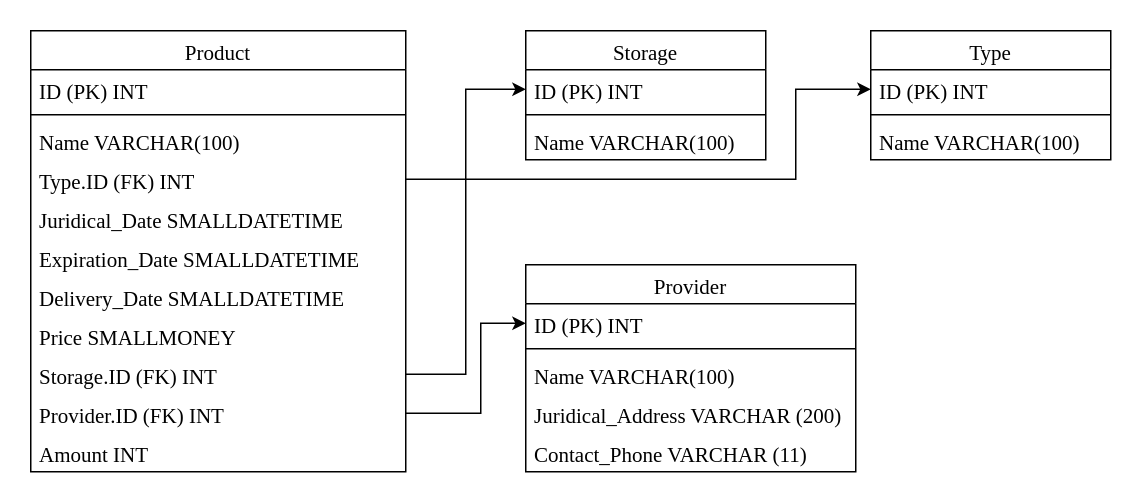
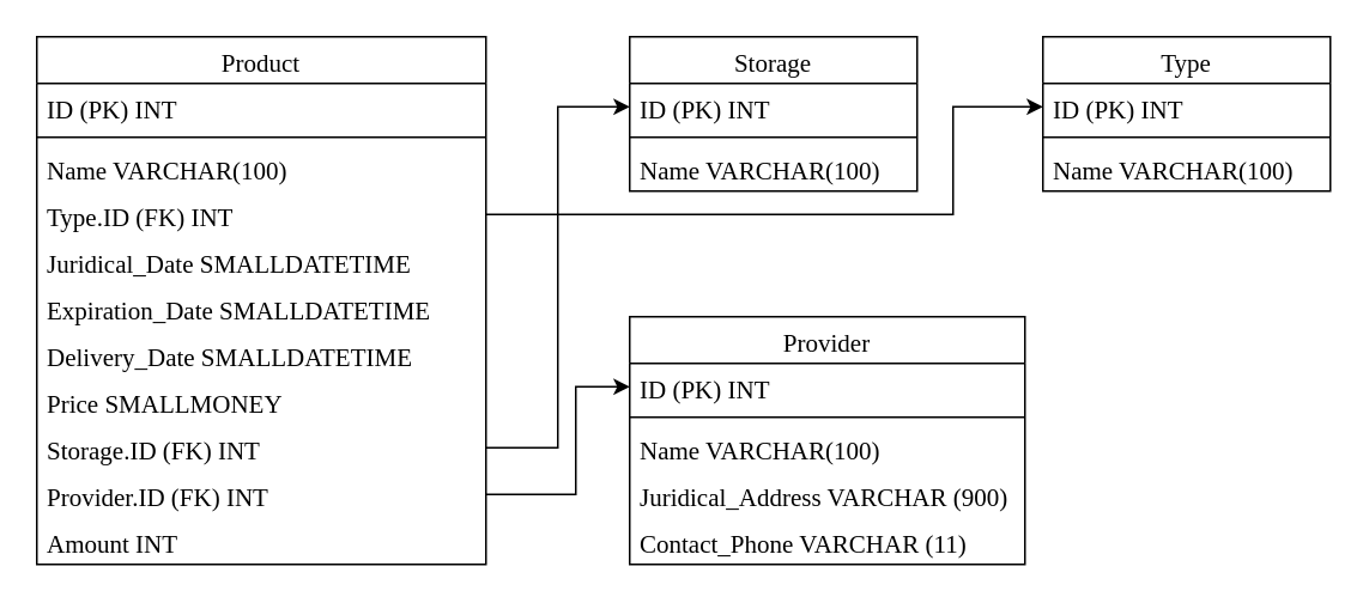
  <mxCell id="0" />
  <mxCell id="1" parent="0" />
  <mxCell id="2" value="Product" style="swimlane;fontStyle=0;align=center;verticalAlign=top;childLayout=stackLayout;horizontal=1;startSize=26;horizontalStack=0;resizeParent=1;resizeLast=0;collapsible=1;marginBottom=0;rounded=0;shadow=0;strokeWidth=1;fontFamily=Times New Roman;fontSize=14;" vertex="1" parent="1"><mxGeometry x="20" y="20" width="250" height="294" as="geometry"><mxRectangle x="230" y="140" width="160" height="26" as="alternateBounds" /></mxGeometry></mxCell>
  <mxCell id="3" value="ID (PK) INT" style="text;align=left;verticalAlign=top;spacingLeft=4;spacingRight=4;overflow=hidden;rotatable=0;points=[[0,0.5],[1,0.5]];portConstraint=eastwest;fontFamily=Times New Roman;fontSize=14;" vertex="1" parent="2"><mxGeometry y="26" width="250" height="26" as="geometry" /></mxCell>
  <mxCell id="4" value="" style="line;strokeWidth=1;fillColor=none;align=left;verticalAlign=middle;spacingTop=-1;spacingLeft=3;spacingRight=3;rotatable=0;labelPosition=right;points=[];portConstraint=eastwest;" vertex="1" parent="2"><mxGeometry y="52" width="250" height="8" as="geometry" /></mxCell>
  <mxCell id="5" value="Name VARCHAR(100)" style="text;align=left;verticalAlign=top;spacingLeft=4;spacingRight=4;overflow=hidden;rotatable=0;points=[[0,0.5],[1,0.5]];portConstraint=eastwest;rounded=0;shadow=0;html=0;fontFamily=Times New Roman;fontSize=14;" vertex="1" parent="2"><mxGeometry y="60" width="250" height="26" as="geometry" /></mxCell>
  <mxCell id="6" value="Type.ID (FK) INT" style="text;align=left;verticalAlign=top;spacingLeft=4;spacingRight=4;overflow=hidden;rotatable=0;points=[[0,0.5],[1,0.5]];portConstraint=eastwest;rounded=0;shadow=0;html=0;fontFamily=Times New Roman;fontSize=14;" vertex="1" parent="2"><mxGeometry y="86" width="250" height="26" as="geometry" /></mxCell>
  <mxCell id="7" value="Juridical_Date SMALLDATETIME" style="text;align=left;verticalAlign=top;spacingLeft=4;spacingRight=4;overflow=hidden;rotatable=0;points=[[0,0.5],[1,0.5]];portConstraint=eastwest;rounded=0;shadow=0;html=0;fontFamily=Times New Roman;fontSize=14;" vertex="1" parent="2"><mxGeometry y="112" width="250" height="26" as="geometry" /></mxCell>
  <mxCell id="8" value="Expiration_Date SMALLDATETIME" style="text;align=left;verticalAlign=top;spacingLeft=4;spacingRight=4;overflow=hidden;rotatable=0;points=[[0,0.5],[1,0.5]];portConstraint=eastwest;rounded=0;shadow=0;html=0;fontFamily=Times New Roman;fontSize=14;" vertex="1" parent="2"><mxGeometry y="138" width="250" height="26" as="geometry" /></mxCell>
  <mxCell id="9" value="Delivery_Date SMALLDATETIME" style="text;align=left;verticalAlign=top;spacingLeft=4;spacingRight=4;overflow=hidden;rotatable=0;points=[[0,0.5],[1,0.5]];portConstraint=eastwest;rounded=0;shadow=0;html=0;fontFamily=Times New Roman;fontSize=14;" vertex="1" parent="2"><mxGeometry y="164" width="250" height="26" as="geometry" /></mxCell>
  <mxCell id="10" value="Price SMALLMONEY" style="text;align=left;verticalAlign=top;spacingLeft=4;spacingRight=4;overflow=hidden;rotatable=0;points=[[0,0.5],[1,0.5]];portConstraint=eastwest;rounded=0;shadow=0;html=0;fontFamily=Times New Roman;fontSize=14;" vertex="1" parent="2"><mxGeometry y="190" width="250" height="26" as="geometry" /></mxCell>
  <mxCell id="11" value="Storage.ID (FK) INT" style="text;align=left;verticalAlign=top;spacingLeft=4;spacingRight=4;overflow=hidden;rotatable=0;points=[[0,0.5],[1,0.5]];portConstraint=eastwest;rounded=0;shadow=0;html=0;fontFamily=Times New Roman;fontSize=14;" vertex="1" parent="2"><mxGeometry y="216" width="250" height="26" as="geometry" /></mxCell>
  <mxCell id="12" value="Provider.ID (FK) INT" style="text;align=left;verticalAlign=top;spacingLeft=4;spacingRight=4;overflow=hidden;rotatable=0;points=[[0,0.5],[1,0.5]];portConstraint=eastwest;rounded=0;shadow=0;html=0;fontFamily=Times New Roman;fontSize=14;" vertex="1" parent="2"><mxGeometry y="242" width="250" height="26" as="geometry" /></mxCell>
  <mxCell id="13" value="Amount INT" style="text;align=left;verticalAlign=top;spacingLeft=4;spacingRight=4;overflow=hidden;rotatable=0;points=[[0,0.5],[1,0.5]];portConstraint=eastwest;rounded=0;shadow=0;html=0;fontFamily=Times New Roman;fontSize=14;" vertex="1" parent="2"><mxGeometry y="268" width="250" height="26" as="geometry" /></mxCell>
  <mxCell id="14" value="Storage" style="swimlane;fontStyle=0;align=center;verticalAlign=top;childLayout=stackLayout;horizontal=1;startSize=26;horizontalStack=0;resizeParent=1;resizeLast=0;collapsible=1;marginBottom=0;rounded=0;shadow=0;strokeWidth=1;fontFamily=Times New Roman;fontSize=14;" vertex="1" parent="1"><mxGeometry x="350" y="20" width="160" height="86" as="geometry"><mxRectangle x="550" y="140" width="160" height="26" as="alternateBounds" /></mxGeometry></mxCell>
  <mxCell id="15" value="ID (PK) INT" style="text;align=left;verticalAlign=top;spacingLeft=4;spacingRight=4;overflow=hidden;rotatable=0;points=[[0,0.5],[1,0.5]];portConstraint=eastwest;fontFamily=Times New Roman;fontSize=14;" vertex="1" parent="14"><mxGeometry y="26" width="160" height="26" as="geometry" /></mxCell>
  <mxCell id="16" value="" style="line;strokeWidth=1;fillColor=none;align=left;verticalAlign=middle;spacingTop=-1;spacingLeft=3;spacingRight=3;rotatable=0;labelPosition=right;points=[];portConstraint=eastwest;" vertex="1" parent="14"><mxGeometry y="52" width="160" height="8" as="geometry" /></mxCell>
  <mxCell id="17" value="Name VARCHAR(100)" style="text;align=left;verticalAlign=top;spacingLeft=4;spacingRight=4;overflow=hidden;rotatable=0;points=[[0,0.5],[1,0.5]];portConstraint=eastwest;rounded=0;shadow=0;html=0;fontFamily=Times New Roman;fontSize=14;" vertex="1" parent="14"><mxGeometry y="60" width="160" height="26" as="geometry" /></mxCell>
  <mxCell id="18" value="Provider" style="swimlane;fontStyle=0;align=center;verticalAlign=top;childLayout=stackLayout;horizontal=1;startSize=26;horizontalStack=0;resizeParent=1;resizeLast=0;collapsible=1;marginBottom=0;rounded=0;shadow=0;strokeWidth=1;fontFamily=Times New Roman;fontSize=14;" vertex="1" parent="1"><mxGeometry x="350" y="176" width="220" height="138" as="geometry"><mxRectangle x="550" y="140" width="160" height="26" as="alternateBounds" /></mxGeometry></mxCell>
  <mxCell id="19" value="ID (PK) INT" style="text;align=left;verticalAlign=top;spacingLeft=4;spacingRight=4;overflow=hidden;rotatable=0;points=[[0,0.5],[1,0.5]];portConstraint=eastwest;fontFamily=Times New Roman;fontSize=14;" vertex="1" parent="18"><mxGeometry y="26" width="220" height="26" as="geometry" /></mxCell>
  <mxCell id="20" value="" style="line;strokeWidth=1;fillColor=none;align=left;verticalAlign=middle;spacingTop=-1;spacingLeft=3;spacingRight=3;rotatable=0;labelPosition=right;points=[];portConstraint=eastwest;" vertex="1" parent="18"><mxGeometry y="52" width="220" height="8" as="geometry" /></mxCell>
  <mxCell id="21" value="Name VARCHAR(100)" style="text;align=left;verticalAlign=top;spacingLeft=4;spacingRight=4;overflow=hidden;rotatable=0;points=[[0,0.5],[1,0.5]];portConstraint=eastwest;rounded=0;shadow=0;html=0;fontFamily=Times New Roman;fontSize=14;" vertex="1" parent="18"><mxGeometry y="60" width="220" height="26" as="geometry" /></mxCell>
- <mxCell id="22" value="Juridical_Address VARCHAR (200)" style="text;align=left;verticalAlign=top;spacingLeft=4;spacingRight=4;overflow=hidden;rotatable=0;points=[[0,0.5],[1,0.5]];portConstraint=eastwest;rounded=0;shadow=0;html=0;fontFamily=Times New Roman;fontSize=14;" vertex="1" parent="18"><mxGeometry y="86" width="220" height="26" as="geometry" /></mxCell>
+ <mxCell id="22" value="Juridical_Address VARCHAR (900)" style="text;align=left;verticalAlign=top;spacingLeft=4;spacingRight=4;overflow=hidden;rotatable=0;points=[[0,0.5],[1,0.5]];portConstraint=eastwest;rounded=0;shadow=0;html=0;fontFamily=Times New Roman;fontSize=14;" vertex="1" parent="18"><mxGeometry y="86" width="220" height="26" as="geometry" /></mxCell>
  <mxCell id="23" value="Contact_Phone VARCHAR (11)" style="text;align=left;verticalAlign=top;spacingLeft=4;spacingRight=4;overflow=hidden;rotatable=0;points=[[0,0.5],[1,0.5]];portConstraint=eastwest;rounded=0;shadow=0;html=0;fontFamily=Times New Roman;fontSize=14;" vertex="1" parent="18"><mxGeometry y="112" width="220" height="26" as="geometry" /></mxCell>
  <mxCell id="24" value="Type" style="swimlane;fontStyle=0;align=center;verticalAlign=top;childLayout=stackLayout;horizontal=1;startSize=26;horizontalStack=0;resizeParent=1;resizeLast=0;collapsible=1;marginBottom=0;rounded=0;shadow=0;strokeWidth=1;fontFamily=Times New Roman;fontSize=14;" vertex="1" parent="1"><mxGeometry x="580" y="20" width="160" height="86" as="geometry"><mxRectangle x="550" y="140" width="160" height="26" as="alternateBounds" /></mxGeometry></mxCell>
  <mxCell id="25" value="ID (PK) INT" style="text;align=left;verticalAlign=top;spacingLeft=4;spacingRight=4;overflow=hidden;rotatable=0;points=[[0,0.5],[1,0.5]];portConstraint=eastwest;fontFamily=Times New Roman;fontSize=14;" vertex="1" parent="24"><mxGeometry y="26" width="160" height="26" as="geometry" /></mxCell>
  <mxCell id="26" value="" style="line;strokeWidth=1;fillColor=none;align=left;verticalAlign=middle;spacingTop=-1;spacingLeft=3;spacingRight=3;rotatable=0;labelPosition=right;points=[];portConstraint=eastwest;" vertex="1" parent="24"><mxGeometry y="52" width="160" height="8" as="geometry" /></mxCell>
  <mxCell id="27" value="Name VARCHAR(100)" style="text;align=left;verticalAlign=top;spacingLeft=4;spacingRight=4;overflow=hidden;rotatable=0;points=[[0,0.5],[1,0.5]];portConstraint=eastwest;rounded=0;shadow=0;html=0;fontFamily=Times New Roman;fontSize=14;" vertex="1" parent="24"><mxGeometry y="60" width="160" height="26" as="geometry" /></mxCell>
  <mxCell id="28" style="edgeStyle=orthogonalEdgeStyle;rounded=0;orthogonalLoop=1;jettySize=auto;html=1;entryX=0;entryY=0.5;entryDx=0;entryDy=0;fontFamily=Times New Roman;fontSize=14;" edge="1" parent="1" source="6" target="25"><mxGeometry relative="1" as="geometry"><Array as="points"><mxPoint x="530" y="119" /><mxPoint x="530" y="59" /></Array></mxGeometry></mxCell>
  <mxCell id="29" style="edgeStyle=orthogonalEdgeStyle;rounded=0;orthogonalLoop=1;jettySize=auto;html=1;entryX=0;entryY=0.5;entryDx=0;entryDy=0;fontFamily=Times New Roman;fontSize=14;" edge="1" parent="1" source="11" target="15"><mxGeometry relative="1" as="geometry" /></mxCell>
  <mxCell id="30" style="edgeStyle=orthogonalEdgeStyle;rounded=0;orthogonalLoop=1;jettySize=auto;html=1;entryX=0;entryY=0.5;entryDx=0;entryDy=0;fontFamily=Times New Roman;fontSize=14;" edge="1" parent="1" source="12" target="19"><mxGeometry relative="1" as="geometry"><Array as="points"><mxPoint x="320" y="275" /><mxPoint x="320" y="215" /></Array></mxGeometry></mxCell>
